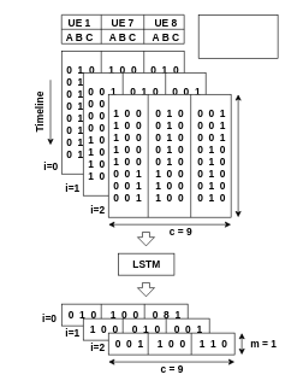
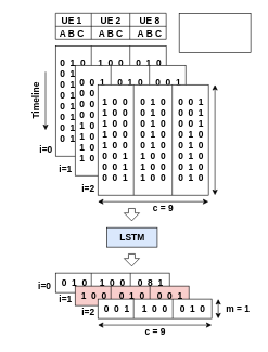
  <mxCell id="0" />
  <mxCell id="1" parent="0" />
  <mxCell id="2" value="&lt;div&gt;&lt;font style=&quot;font-size: 14px&quot;&gt;&lt;b&gt;0&amp;nbsp; 1&amp;nbsp; 0 &amp;nbsp; &amp;nbsp; 1&amp;nbsp; 0&amp;nbsp; 0 &amp;nbsp; &amp;nbsp; 0&amp;nbsp; 1&amp;nbsp; 0&lt;/b&gt;&lt;br&gt;&lt;/font&gt;&lt;/div&gt;&lt;div&gt;&lt;font style=&quot;font-size: 14px&quot;&gt;&lt;b&gt;0&amp;nbsp; 1&amp;nbsp; 0 &amp;nbsp; &amp;nbsp; 1&amp;nbsp; 0&amp;nbsp; 0 &amp;nbsp; &amp;nbsp; 0&amp;nbsp; 1&amp;nbsp; 0&lt;br&gt;&lt;/b&gt;&lt;/font&gt;&lt;/div&gt;&lt;div&gt;&lt;font style=&quot;font-size: 14px&quot;&gt;&lt;b&gt;0&amp;nbsp; 1&amp;nbsp; 0 &amp;nbsp; &amp;nbsp; 1&amp;nbsp; 0&amp;nbsp; 0 &amp;nbsp; &amp;nbsp; 0&amp;nbsp; 1&amp;nbsp; 0&lt;br&gt;&lt;/b&gt;&lt;/font&gt;&lt;/div&gt;&lt;div&gt;&lt;font style=&quot;font-size: 14px&quot;&gt;&lt;b&gt;0&amp;nbsp; 1&amp;nbsp; 0 &amp;nbsp; &amp;nbsp; 0&amp;nbsp; 1&amp;nbsp; 0 &amp;nbsp; &amp;nbsp; 0&amp;nbsp; 0&amp;nbsp; 1&lt;/b&gt;&lt;/font&gt;&lt;/div&gt;&lt;div&gt;&lt;font style=&quot;font-size: 14px&quot;&gt;&lt;b&gt;0&amp;nbsp; 1&amp;nbsp; 0 &amp;nbsp; &amp;nbsp; 0&amp;nbsp; 1&amp;nbsp; 0 &amp;nbsp; &amp;nbsp; 0&amp;nbsp; 0&amp;nbsp; 1&lt;/b&gt;&lt;/font&gt;&lt;/div&gt;&lt;div&gt;&lt;font style=&quot;font-size: 14px&quot;&gt;&lt;b&gt;0&amp;nbsp; 1&amp;nbsp; 0 &amp;nbsp; &amp;nbsp; 0&amp;nbsp; 1&amp;nbsp; 0 &amp;nbsp; &amp;nbsp; 0&amp;nbsp; 0&amp;nbsp; 1&lt;/b&gt;&lt;/font&gt;&lt;/div&gt;&lt;div&gt;&lt;font style=&quot;font-size: 14px&quot;&gt;&lt;b&gt;0&amp;nbsp; 1&amp;nbsp; 0 &amp;nbsp; &amp;nbsp; 0&amp;nbsp; 1&amp;nbsp; 0 &amp;nbsp; &amp;nbsp; 0&amp;nbsp; 0&amp;nbsp; 1&lt;/b&gt;&lt;/font&gt;&lt;/div&gt;&lt;div&gt;&lt;font style=&quot;font-size: 14px&quot;&gt;&lt;b&gt;0&amp;nbsp; 1&amp;nbsp; 0 &amp;nbsp; &amp;nbsp; 0&amp;nbsp; 1&amp;nbsp; 0 &amp;nbsp; &amp;nbsp; 0&amp;nbsp; 0&amp;nbsp; 1&lt;/b&gt;&lt;/font&gt;&lt;/div&gt;" style="whiteSpace=wrap;html=1;aspect=fixed;" vertex="1" parent="1"><mxGeometry x="85" y="70" width="170" height="170" as="geometry" /></mxCell>
  <mxCell id="3" value="" style="endArrow=none;html=1;rounded=0;fontSize=18;" edge="1" parent="1"><mxGeometry width="50" height="50" relative="1" as="geometry"><mxPoint x="85" y="60" as="sourcePoint" /><mxPoint x="255" y="60" as="targetPoint" /></mxGeometry></mxCell>
  <mxCell id="4" value="" style="endArrow=none;html=1;rounded=0;fontSize=18;" edge="1" parent="1"><mxGeometry width="50" height="50" relative="1" as="geometry"><mxPoint x="85" y="40" as="sourcePoint" /><mxPoint x="255" y="40" as="targetPoint" /></mxGeometry></mxCell>
  <mxCell id="5" value="" style="endArrow=none;html=1;rounded=0;fontSize=18;" edge="1" parent="1"><mxGeometry width="50" height="50" relative="1" as="geometry"><mxPoint x="85" y="20" as="sourcePoint" /><mxPoint x="255" y="20" as="targetPoint" /></mxGeometry></mxCell>
  <mxCell id="6" value="" style="endArrow=none;html=1;rounded=0;fontSize=18;" edge="1" parent="1"><mxGeometry width="50" height="50" relative="1" as="geometry"><mxPoint x="85" y="60" as="sourcePoint" /><mxPoint x="85" y="20" as="targetPoint" /></mxGeometry></mxCell>
  <mxCell id="7" value="" style="endArrow=none;html=1;rounded=0;fontSize=18;" edge="1" parent="1"><mxGeometry width="50" height="50" relative="1" as="geometry"><mxPoint x="255" y="60" as="sourcePoint" /><mxPoint x="255" y="20" as="targetPoint" /></mxGeometry></mxCell>
  <mxCell id="8" value="&lt;b&gt;&lt;font style=&quot;font-size: 14px&quot;&gt;UE 1&lt;/font&gt;&lt;/b&gt;" style="text;html=1;strokeColor=none;fillColor=none;align=center;verticalAlign=middle;whiteSpace=wrap;rounded=0;fontSize=18;" vertex="1" parent="1"><mxGeometry x="90" y="20" width="40" height="20" as="geometry" /></mxCell>
- <mxCell id="9" value="&lt;b&gt;&lt;font style=&quot;font-size: 14px&quot;&gt;UE 7&lt;br&gt;&lt;/font&gt;&lt;/b&gt;" style="text;html=1;strokeColor=none;fillColor=none;align=center;verticalAlign=middle;whiteSpace=wrap;rounded=0;fontSize=18;" vertex="1" parent="1"><mxGeometry x="150" y="20" width="40" height="20" as="geometry" /></mxCell>
+ <mxCell id="9" value="&lt;b&gt;&lt;font style=&quot;font-size: 14px&quot;&gt;UE 2&lt;br&gt;&lt;/font&gt;&lt;/b&gt;" style="text;html=1;strokeColor=none;fillColor=none;align=center;verticalAlign=middle;whiteSpace=wrap;rounded=0;fontSize=18;" vertex="1" parent="1"><mxGeometry x="150" y="20" width="40" height="20" as="geometry" /></mxCell>
  <mxCell id="10" value="&lt;b&gt;&lt;font style=&quot;font-size: 14px&quot;&gt;UE 8&lt;br&gt;&lt;/font&gt;&lt;/b&gt;" style="text;html=1;strokeColor=none;fillColor=none;align=center;verticalAlign=middle;whiteSpace=wrap;rounded=0;fontSize=18;" vertex="1" parent="1"><mxGeometry x="210" y="20" width="40" height="20" as="geometry" /></mxCell>
  <mxCell id="11" value="&lt;b&gt;&lt;font style=&quot;font-size: 14px&quot;&gt;A B C&lt;/font&gt;&lt;/b&gt;" style="text;html=1;strokeColor=none;fillColor=none;align=center;verticalAlign=middle;whiteSpace=wrap;rounded=0;fontSize=18;" vertex="1" parent="1"><mxGeometry x="80" y="40" width="60" height="20" as="geometry" /></mxCell>
  <mxCell id="12" value="&lt;b&gt;&lt;font style=&quot;font-size: 14px&quot;&gt;A B C&lt;/font&gt;&lt;/b&gt;" style="text;html=1;strokeColor=none;fillColor=none;align=center;verticalAlign=middle;whiteSpace=wrap;rounded=0;fontSize=18;" vertex="1" parent="1"><mxGeometry x="140" y="40" width="60" height="20" as="geometry" /></mxCell>
  <mxCell id="13" value="&lt;b&gt;&lt;font style=&quot;font-size: 14px&quot;&gt;A B C&lt;/font&gt;&lt;/b&gt;" style="text;html=1;strokeColor=none;fillColor=none;align=center;verticalAlign=middle;whiteSpace=wrap;rounded=0;fontSize=18;" vertex="1" parent="1"><mxGeometry x="200" y="40" width="60" height="20" as="geometry" /></mxCell>
  <mxCell id="14" value="" style="endArrow=none;html=1;rounded=0;fontSize=14;" edge="1" parent="1"><mxGeometry width="50" height="50" relative="1" as="geometry"><mxPoint x="140" y="60" as="sourcePoint" /><mxPoint x="140" y="20" as="targetPoint" /></mxGeometry></mxCell>
  <mxCell id="15" value="" style="endArrow=none;html=1;rounded=0;fontSize=14;" edge="1" parent="1"><mxGeometry width="50" height="50" relative="1" as="geometry"><mxPoint x="140" y="240" as="sourcePoint" /><mxPoint x="140" y="70" as="targetPoint" /></mxGeometry></mxCell>
  <mxCell id="16" value="" style="endArrow=none;html=1;rounded=0;fontSize=14;" edge="1" parent="1"><mxGeometry width="50" height="50" relative="1" as="geometry"><mxPoint x="199.17" y="240" as="sourcePoint" /><mxPoint x="199.17" y="70" as="targetPoint" /></mxGeometry></mxCell>
  <mxCell id="17" value="" style="endArrow=none;html=1;rounded=0;fontSize=14;" edge="1" parent="1"><mxGeometry width="50" height="50" relative="1" as="geometry"><mxPoint x="199.17" y="60" as="sourcePoint" /><mxPoint x="199.17" y="20" as="targetPoint" /></mxGeometry></mxCell>
  <mxCell id="18" value="&lt;div&gt;&lt;font style=&quot;font-size: 14px&quot;&gt;&lt;b&gt;0&amp;nbsp; 0&amp;nbsp; 1 &amp;nbsp; &amp;nbsp; 0&amp;nbsp; 1&amp;nbsp; 0 &amp;nbsp; &amp;nbsp; 0&amp;nbsp; 0&amp;nbsp; 1&lt;/b&gt;&lt;br&gt;&lt;/font&gt;&lt;/div&gt;&lt;div&gt;&lt;font style=&quot;font-size: 14px&quot;&gt;&lt;b&gt;0&amp;nbsp; 0&amp;nbsp; 1 &amp;nbsp; &amp;nbsp; 0&amp;nbsp; 1&amp;nbsp; 0 &amp;nbsp; &amp;nbsp; 0&amp;nbsp; 0&amp;nbsp; 1&lt;/b&gt;&lt;/font&gt;&lt;/div&gt;&lt;div&gt;&lt;font style=&quot;font-size: 14px&quot;&gt;&lt;b&gt;0&amp;nbsp; 0&amp;nbsp; 1 &amp;nbsp; &amp;nbsp; 0&amp;nbsp; 1&amp;nbsp; 0 &amp;nbsp; &amp;nbsp; 0&amp;nbsp; 0&amp;nbsp; 1&lt;/b&gt;&lt;/font&gt;&lt;/div&gt;&lt;div&gt;&lt;font style=&quot;font-size: 14px&quot;&gt;&lt;b&gt;0&amp;nbsp; 0&amp;nbsp; 1 &amp;nbsp; &amp;nbsp; 0&amp;nbsp; 1&amp;nbsp; 0 &amp;nbsp; &amp;nbsp; 0&amp;nbsp; 0&amp;nbsp; 1&lt;/b&gt;&lt;/font&gt;&lt;/div&gt;&lt;div&gt;&lt;font style=&quot;font-size: 14px&quot;&gt;&lt;b&gt;1&amp;nbsp; 0&amp;nbsp; 0 &amp;nbsp; &amp;nbsp; 0&amp;nbsp; 1&amp;nbsp; 0 &amp;nbsp; &amp;nbsp; 0&amp;nbsp; 0&amp;nbsp; 1&lt;/b&gt;&lt;/font&gt;&lt;/div&gt;&lt;div&gt;&lt;font style=&quot;font-size: 14px&quot;&gt;&lt;b&gt;1&amp;nbsp; 0&amp;nbsp; 0 &amp;nbsp; &amp;nbsp; 0&amp;nbsp; 1&amp;nbsp; 0 &amp;nbsp; &amp;nbsp; 0&amp;nbsp; 0&amp;nbsp; 1&lt;/b&gt;&lt;/font&gt;&lt;/div&gt;&lt;div&gt;&lt;font style=&quot;font-size: 14px&quot;&gt;&lt;b&gt;1&amp;nbsp; 0&amp;nbsp; 0 &amp;nbsp; &amp;nbsp; 0&amp;nbsp; 1&amp;nbsp; 0 &amp;nbsp; &amp;nbsp; 0&amp;nbsp; 0&amp;nbsp; 1&lt;/b&gt;&lt;/font&gt;&lt;/div&gt;&lt;div&gt;&lt;font style=&quot;font-size: 14px&quot;&gt;&lt;b&gt;1&amp;nbsp; 0&amp;nbsp; 0 &amp;nbsp; &amp;nbsp; 0&amp;nbsp; 1&amp;nbsp; 0 &amp;nbsp; &amp;nbsp; 0&amp;nbsp; 0&amp;nbsp; 1&lt;/b&gt;&lt;/font&gt;&lt;/div&gt;" style="whiteSpace=wrap;html=1;aspect=fixed;" vertex="1" parent="1"><mxGeometry x="115" y="100" width="170" height="170" as="geometry" /></mxCell>
  <mxCell id="19" value="" style="endArrow=none;html=1;rounded=0;fontSize=14;" edge="1" parent="1"><mxGeometry width="50" height="50" relative="1" as="geometry"><mxPoint x="170" y="270" as="sourcePoint" /><mxPoint x="170" y="100" as="targetPoint" /></mxGeometry></mxCell>
  <mxCell id="20" value="" style="endArrow=none;html=1;rounded=0;fontSize=14;" edge="1" parent="1"><mxGeometry width="50" height="50" relative="1" as="geometry"><mxPoint x="229.17" y="270" as="sourcePoint" /><mxPoint x="229.17" y="100" as="targetPoint" /></mxGeometry></mxCell>
  <mxCell id="21" value="&lt;div&gt;&lt;font style=&quot;font-size: 14px&quot;&gt;&lt;b&gt;1&amp;nbsp; 0&amp;nbsp; 0 &amp;nbsp; &amp;nbsp; 0&amp;nbsp; 1&amp;nbsp; 0 &amp;nbsp; &amp;nbsp; 0&amp;nbsp; 0&amp;nbsp; 1&lt;/b&gt;&lt;br&gt;&lt;/font&gt;&lt;/div&gt;&lt;div&gt;&lt;font style=&quot;font-size: 14px&quot;&gt;&lt;b&gt;1&amp;nbsp; 0&amp;nbsp; 0 &amp;nbsp; &amp;nbsp; 0&amp;nbsp; 1&amp;nbsp; 0 &amp;nbsp; &amp;nbsp; 0&amp;nbsp; 0&amp;nbsp; 1&lt;/b&gt;&lt;/font&gt;&lt;/div&gt;&lt;div&gt;&lt;font style=&quot;font-size: 14px&quot;&gt;&lt;b&gt;1&amp;nbsp; 0&amp;nbsp; 0 &amp;nbsp; &amp;nbsp; 0&amp;nbsp; 1&amp;nbsp; 0 &amp;nbsp; &amp;nbsp; 0&amp;nbsp; 0&amp;nbsp; 1&lt;/b&gt;&lt;/font&gt;&lt;/div&gt;&lt;div&gt;&lt;font style=&quot;font-size: 14px&quot;&gt;&lt;b&gt;1&amp;nbsp; 0&amp;nbsp; 0 &amp;nbsp; &amp;nbsp; 0&amp;nbsp; 1&amp;nbsp; 0 &amp;nbsp; &amp;nbsp; 0&amp;nbsp; 1&amp;nbsp; 0&lt;br&gt;&lt;/b&gt;&lt;/font&gt;&lt;/div&gt;&lt;div&gt;&lt;font style=&quot;font-size: 14px&quot;&gt;&lt;b&gt;1&amp;nbsp; 0&amp;nbsp; 0 &amp;nbsp; &amp;nbsp; 0&amp;nbsp; 1&amp;nbsp; 0 &amp;nbsp; &amp;nbsp; 0&amp;nbsp; 1&amp;nbsp; 0&lt;br&gt;&lt;/b&gt;&lt;/font&gt;&lt;/div&gt;&lt;div&gt;&lt;font style=&quot;font-size: 14px&quot;&gt;&lt;b&gt;0&amp;nbsp; 0&amp;nbsp; 1 &amp;nbsp; &amp;nbsp; 1&amp;nbsp; 0&amp;nbsp; 0 &amp;nbsp; &amp;nbsp; 0&amp;nbsp; 1&amp;nbsp; 0&lt;br&gt;&lt;/b&gt;&lt;/font&gt;&lt;/div&gt;&lt;div&gt;&lt;font style=&quot;font-size: 14px&quot;&gt;&lt;b&gt;0&amp;nbsp; 0&amp;nbsp; 1 &amp;nbsp; &amp;nbsp; 1&amp;nbsp; 0&amp;nbsp; 0 &amp;nbsp; &amp;nbsp; 0&amp;nbsp; 1&amp;nbsp; 0&lt;br&gt;&lt;/b&gt;&lt;/font&gt;&lt;/div&gt;&lt;div&gt;&lt;font style=&quot;font-size: 14px&quot;&gt;&lt;b&gt;0&amp;nbsp; 0&amp;nbsp; 1 &amp;nbsp; &amp;nbsp; 1&amp;nbsp; 0&amp;nbsp; 0 &amp;nbsp; &amp;nbsp; 0&amp;nbsp; 1&amp;nbsp; 0&lt;br&gt;&lt;/b&gt;&lt;/font&gt;&lt;/div&gt;" style="whiteSpace=wrap;html=1;aspect=fixed;" vertex="1" parent="1"><mxGeometry x="150" y="130" width="170" height="170" as="geometry" /></mxCell>
  <mxCell id="22" value="" style="endArrow=none;html=1;rounded=0;fontSize=14;" edge="1" parent="1"><mxGeometry width="50" height="50" relative="1" as="geometry"><mxPoint x="205" y="300" as="sourcePoint" /><mxPoint x="205" y="130" as="targetPoint" /></mxGeometry></mxCell>
  <mxCell id="23" value="" style="endArrow=none;html=1;rounded=0;fontSize=14;" edge="1" parent="1"><mxGeometry width="50" height="50" relative="1" as="geometry"><mxPoint x="264.17" y="300" as="sourcePoint" /><mxPoint x="264.17" y="130" as="targetPoint" /></mxGeometry></mxCell>
  <mxCell id="24" value="" style="endArrow=classic;startArrow=classic;html=1;rounded=0;fontSize=18;" edge="1" parent="1"><mxGeometry width="50" height="50" relative="1" as="geometry"><mxPoint x="330" y="300" as="sourcePoint" /><mxPoint x="330" y="130" as="targetPoint" /></mxGeometry></mxCell>
  <mxCell id="25" value="" style="endArrow=classic;startArrow=classic;html=1;rounded=0;fontSize=18;" edge="1" parent="1"><mxGeometry width="50" height="50" relative="1" as="geometry"><mxPoint x="150" y="310" as="sourcePoint" /><mxPoint x="320" y="310" as="targetPoint" /></mxGeometry></mxCell>
  <mxCell id="26" value="&lt;div&gt;&lt;font style=&quot;font-size: 14px&quot;&gt;&lt;b&gt;0&amp;nbsp; 1&amp;nbsp; 0 &amp;nbsp; &amp;nbsp; 1&amp;nbsp; 0&amp;nbsp; 0 &amp;nbsp; &amp;nbsp; 0&amp;nbsp; 8&amp;nbsp; 1&lt;/b&gt;&lt;br&gt;&lt;/font&gt;&lt;/div&gt;" style="rounded=0;whiteSpace=wrap;html=1;fontSize=14;" vertex="1" parent="1"><mxGeometry x="85" y="420" width="175" height="30" as="geometry" /></mxCell>
  <mxCell id="27" value="" style="endArrow=none;html=1;rounded=0;fontSize=14;" edge="1" parent="1"><mxGeometry width="50" height="50" relative="1" as="geometry"><mxPoint x="140" y="450" as="sourcePoint" /><mxPoint x="140" y="420" as="targetPoint" /></mxGeometry></mxCell>
  <mxCell id="28" value="" style="endArrow=none;html=1;rounded=0;fontSize=14;" edge="1" parent="1"><mxGeometry width="50" height="50" relative="1" as="geometry"><mxPoint x="200" y="450" as="sourcePoint" /><mxPoint x="200" y="420" as="targetPoint" /></mxGeometry></mxCell>
- <mxCell id="29" value="&lt;div&gt;&lt;font style=&quot;font-size: 14px&quot;&gt;&lt;b&gt;1&amp;nbsp; 0&amp;nbsp; 0 &amp;nbsp; &amp;nbsp; 0&amp;nbsp; 1&amp;nbsp; 0 &amp;nbsp; &amp;nbsp; 0&amp;nbsp; 0&amp;nbsp; 1&lt;/b&gt;&lt;br&gt;&lt;/font&gt;&lt;/div&gt;" style="rounded=0;whiteSpace=wrap;html=1;fontSize=14;" vertex="1" parent="1"><mxGeometry x="115" y="440" width="175" height="30" as="geometry" /></mxCell>
+ <mxCell id="29" value="&lt;div&gt;&lt;font style=&quot;font-size: 14px&quot;&gt;&lt;b&gt;1&amp;nbsp; 0&amp;nbsp; 0 &amp;nbsp; &amp;nbsp; 0&amp;nbsp; 1&amp;nbsp; 0 &amp;nbsp; &amp;nbsp; 0&amp;nbsp; 0&amp;nbsp; 1&lt;/b&gt;&lt;br&gt;&lt;/font&gt;&lt;/div&gt;" style="rounded=0;whiteSpace=wrap;html=1;fontSize=14;fillColor=#f8cecc;" vertex="1" parent="1"><mxGeometry x="115" y="440" width="175" height="30" as="geometry" /></mxCell>
  <mxCell id="30" value="" style="endArrow=none;html=1;rounded=0;fontSize=14;" edge="1" parent="1"><mxGeometry width="50" height="50" relative="1" as="geometry"><mxPoint x="170" y="470" as="sourcePoint" /><mxPoint x="170" y="440" as="targetPoint" /></mxGeometry></mxCell>
  <mxCell id="31" value="" style="endArrow=none;html=1;rounded=0;fontSize=14;" edge="1" parent="1"><mxGeometry width="50" height="50" relative="1" as="geometry"><mxPoint x="230" y="470" as="sourcePoint" /><mxPoint x="230" y="440" as="targetPoint" /></mxGeometry></mxCell>
- <mxCell id="32" value="&lt;div&gt;&lt;font style=&quot;font-size: 14px&quot;&gt;&lt;b&gt;0&amp;nbsp; 0&amp;nbsp; 1 &amp;nbsp; &amp;nbsp; 1&amp;nbsp; 0&amp;nbsp; 0 &amp;nbsp; &amp;nbsp; 1&amp;nbsp; 1&amp;nbsp; 0&lt;/b&gt;&lt;br&gt;&lt;/font&gt;&lt;/div&gt;" style="rounded=0;whiteSpace=wrap;html=1;fontSize=14;" vertex="1" parent="1"><mxGeometry x="150" y="460" width="175" height="30" as="geometry" /></mxCell>
+ <mxCell id="32" value="&lt;div&gt;&lt;font style=&quot;font-size: 14px&quot;&gt;&lt;b&gt;0&amp;nbsp; 0&amp;nbsp; 1 &amp;nbsp; &amp;nbsp; 1&amp;nbsp; 0&amp;nbsp; 0 &amp;nbsp; &amp;nbsp; 0&amp;nbsp; 1&amp;nbsp; 0&lt;/b&gt;&lt;br&gt;&lt;/font&gt;&lt;/div&gt;" style="rounded=0;whiteSpace=wrap;html=1;fontSize=14;" vertex="1" parent="1"><mxGeometry x="150" y="460" width="175" height="30" as="geometry" /></mxCell>
  <mxCell id="33" value="" style="endArrow=none;html=1;rounded=0;fontSize=14;" edge="1" parent="1"><mxGeometry width="50" height="50" relative="1" as="geometry"><mxPoint x="205" y="490" as="sourcePoint" /><mxPoint x="205" y="460" as="targetPoint" /></mxGeometry></mxCell>
  <mxCell id="34" value="" style="endArrow=none;html=1;rounded=0;fontSize=14;" edge="1" parent="1"><mxGeometry width="50" height="50" relative="1" as="geometry"><mxPoint x="265" y="490" as="sourcePoint" /><mxPoint x="265" y="460" as="targetPoint" /></mxGeometry></mxCell>
  <mxCell id="35" value="" style="endArrow=classic;startArrow=classic;html=1;rounded=0;fontSize=18;" edge="1" parent="1"><mxGeometry width="50" height="50" relative="1" as="geometry"><mxPoint x="150" y="500" as="sourcePoint" /><mxPoint x="325" y="500" as="targetPoint" /></mxGeometry></mxCell>
  <mxCell id="36" value="" style="endArrow=classic;startArrow=classic;html=1;rounded=0;fontSize=18;" edge="1" parent="1"><mxGeometry width="50" height="50" relative="1" as="geometry"><mxPoint x="335" y="490" as="sourcePoint" /><mxPoint x="335" y="460" as="targetPoint" /></mxGeometry></mxCell>
- <mxCell id="37" value="&lt;b&gt;LSTM&lt;/b&gt;" style="rounded=0;whiteSpace=wrap;html=1;fontSize=14;" vertex="1" parent="1"><mxGeometry x="163.75" y="350" width="77.5" height="30" as="geometry" /></mxCell>
+ <mxCell id="37" value="&lt;b&gt;LSTM&lt;/b&gt;" style="rounded=0;whiteSpace=wrap;html=1;fontSize=14;fillColor=#dae8fc;" vertex="1" parent="1"><mxGeometry x="163.75" y="350" width="77.5" height="30" as="geometry" /></mxCell>
  <mxCell id="38" value="" style="shape=flexArrow;endArrow=classic;html=1;rounded=0;fontSize=14;endWidth=12.5;endSize=3.667;" edge="1" parent="1"><mxGeometry width="50" height="50" relative="1" as="geometry"><mxPoint x="202.08" y="320" as="sourcePoint" /><mxPoint x="202.16" y="340" as="targetPoint" /></mxGeometry></mxCell>
  <mxCell id="39" value="" style="shape=flexArrow;endArrow=classic;html=1;rounded=0;fontSize=14;endWidth=12.5;endSize=3.667;" edge="1" parent="1"><mxGeometry width="50" height="50" relative="1" as="geometry"><mxPoint x="202.08" y="390" as="sourcePoint" /><mxPoint x="202.16" y="410" as="targetPoint" /></mxGeometry></mxCell>
  <mxCell id="40" value="" style="rounded=0;whiteSpace=wrap;html=1;fontSize=14;align=left;" vertex="1" parent="1"><mxGeometry x="275" y="20" width="110" height="60" as="geometry" /></mxCell>
  <mxCell id="41" value="&lt;b&gt;c = 9&lt;br&gt;&lt;/b&gt;" style="text;html=1;align=center;verticalAlign=middle;resizable=0;points=[];autosize=1;strokeColor=none;fillColor=none;fontSize=14;" vertex="1" parent="1"><mxGeometry x="225" y="310" width="50" height="20" as="geometry" /></mxCell>
  <mxCell id="42" value="&lt;b&gt;c = 9&lt;br&gt;&lt;/b&gt;" style="text;html=1;align=center;verticalAlign=middle;resizable=0;points=[];autosize=1;strokeColor=none;fillColor=none;fontSize=14;" vertex="1" parent="1"><mxGeometry x="212.5" y="500" width="50" height="20" as="geometry" /></mxCell>
  <mxCell id="43" value="&lt;b&gt;m = 1&lt;/b&gt;" style="text;html=1;align=center;verticalAlign=middle;resizable=0;points=[];autosize=1;strokeColor=none;fillColor=none;fontSize=14;" vertex="1" parent="1"><mxGeometry x="340" y="465" width="50" height="20" as="geometry" /></mxCell>
  <mxCell id="44" value="&lt;b&gt;i=0&lt;/b&gt;" style="text;html=1;align=center;verticalAlign=middle;resizable=0;points=[];autosize=1;strokeColor=none;fillColor=none;fontSize=14;" vertex="1" parent="1"><mxGeometry x="50" y="220" width="40" height="20" as="geometry" /></mxCell>
  <mxCell id="45" value="&lt;b&gt;i=1&lt;/b&gt;" style="text;html=1;align=center;verticalAlign=middle;resizable=0;points=[];autosize=1;strokeColor=none;fillColor=none;fontSize=14;" vertex="1" parent="1"><mxGeometry x="80" y="250" width="40" height="20" as="geometry" /></mxCell>
  <mxCell id="46" value="&lt;b&gt;i=2&lt;/b&gt;" style="text;html=1;align=center;verticalAlign=middle;resizable=0;points=[];autosize=1;strokeColor=none;fillColor=none;fontSize=14;" vertex="1" parent="1"><mxGeometry x="115" y="280" width="40" height="20" as="geometry" /></mxCell>
  <mxCell id="47" value="&lt;b&gt;i=0&lt;/b&gt;" style="text;html=1;align=center;verticalAlign=middle;resizable=0;points=[];autosize=1;strokeColor=none;fillColor=none;fontSize=14;" vertex="1" parent="1"><mxGeometry x="47.5" y="430" width="40" height="20" as="geometry" /></mxCell>
  <mxCell id="48" value="&lt;b&gt;i=1&lt;/b&gt;" style="text;html=1;align=center;verticalAlign=middle;resizable=0;points=[];autosize=1;strokeColor=none;fillColor=none;fontSize=14;" vertex="1" parent="1"><mxGeometry x="80" y="450" width="40" height="20" as="geometry" /></mxCell>
  <mxCell id="49" value="&lt;b&gt;i=2&lt;/b&gt;" style="text;html=1;align=center;verticalAlign=middle;resizable=0;points=[];autosize=1;strokeColor=none;fillColor=none;fontSize=14;" vertex="1" parent="1"><mxGeometry x="115" y="470" width="40" height="20" as="geometry" /></mxCell>
  <mxCell id="50" value="" style="endArrow=classic;html=1;rounded=0;fontSize=14;" edge="1" parent="1"><mxGeometry width="50" height="50" relative="1" as="geometry"><mxPoint x="69.58" y="110" as="sourcePoint" /><mxPoint x="69.58" y="200" as="targetPoint" /></mxGeometry></mxCell>
  <mxCell id="51" value="&lt;b&gt;Timeline&lt;/b&gt;" style="text;html=1;align=center;verticalAlign=middle;resizable=0;points=[];autosize=1;strokeColor=none;fillColor=none;fontSize=14;rotation=-90;" vertex="1" parent="1"><mxGeometry x="20" y="145" width="70" height="20" as="geometry" /></mxCell>
